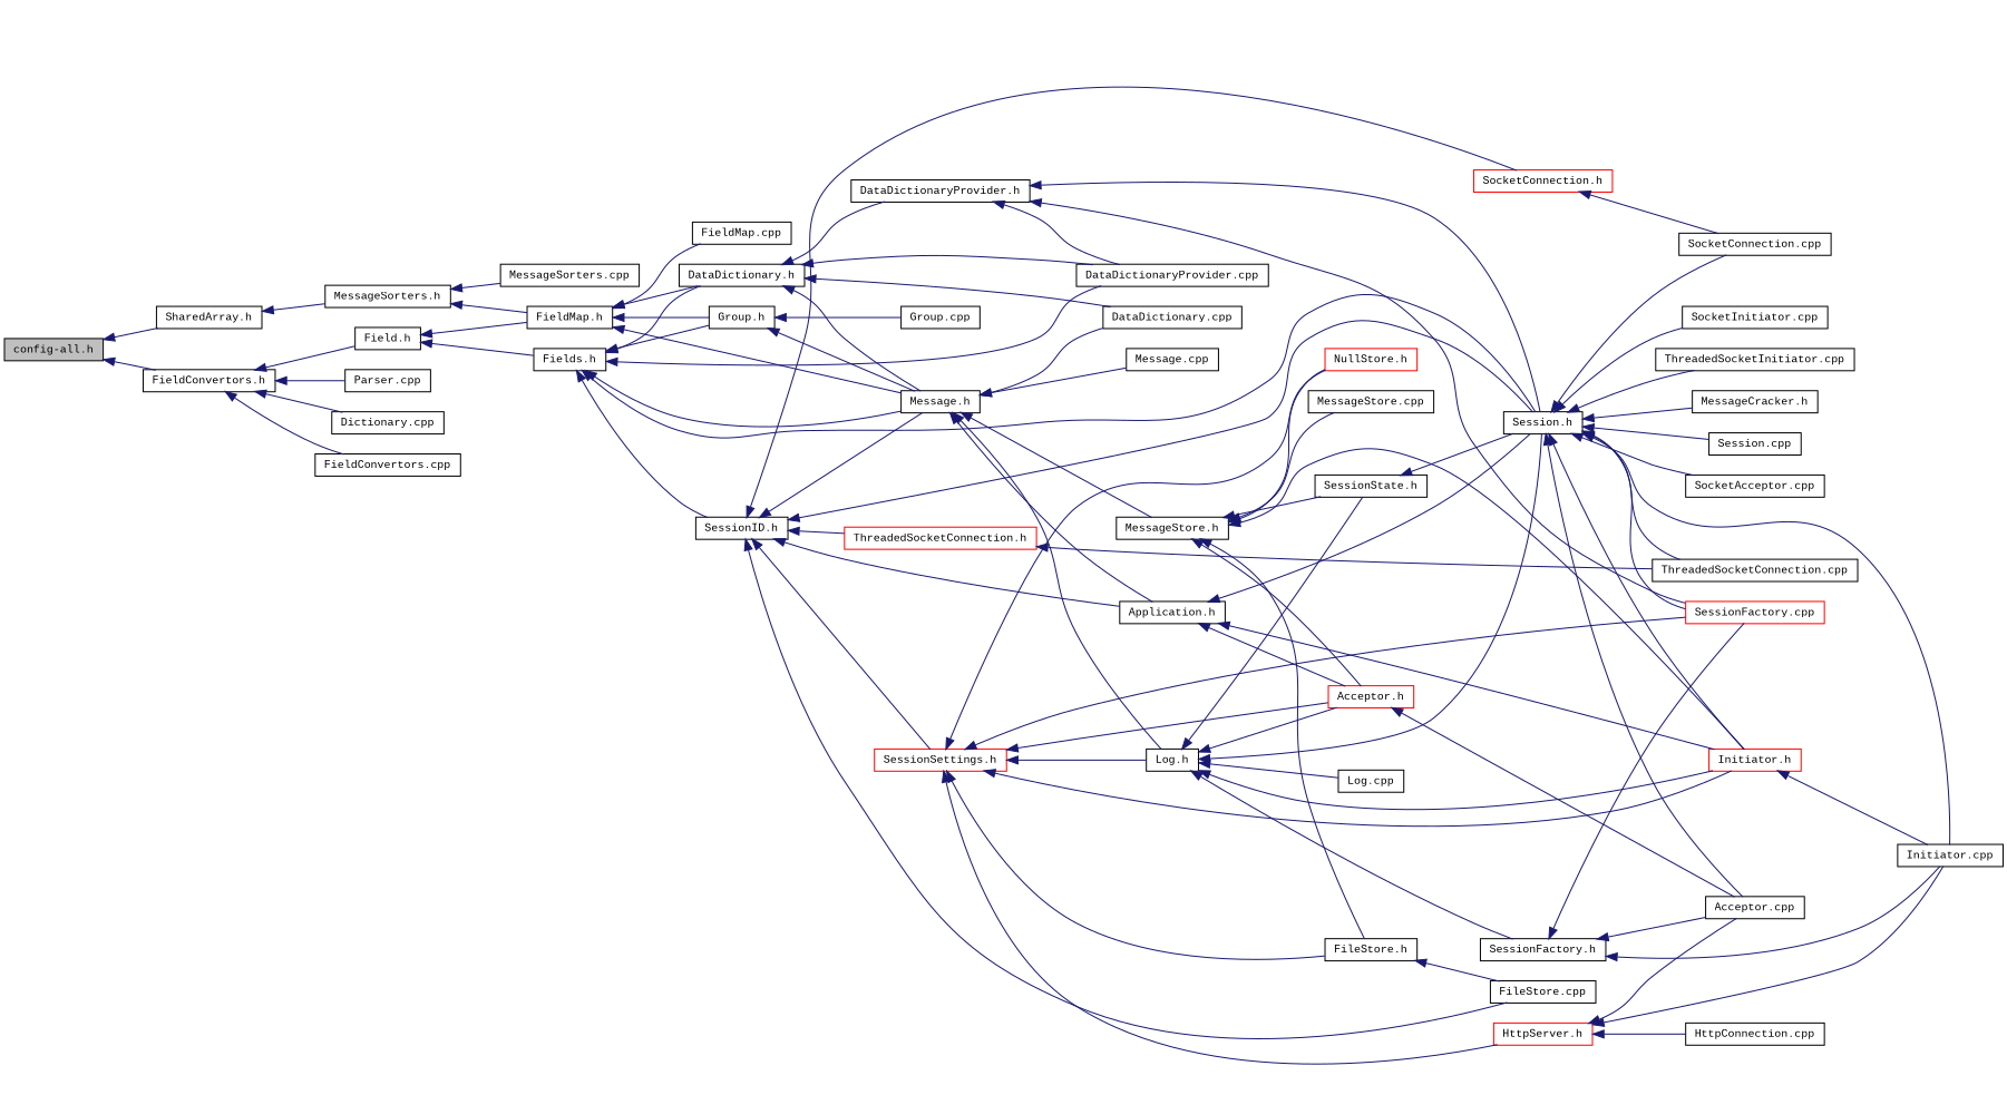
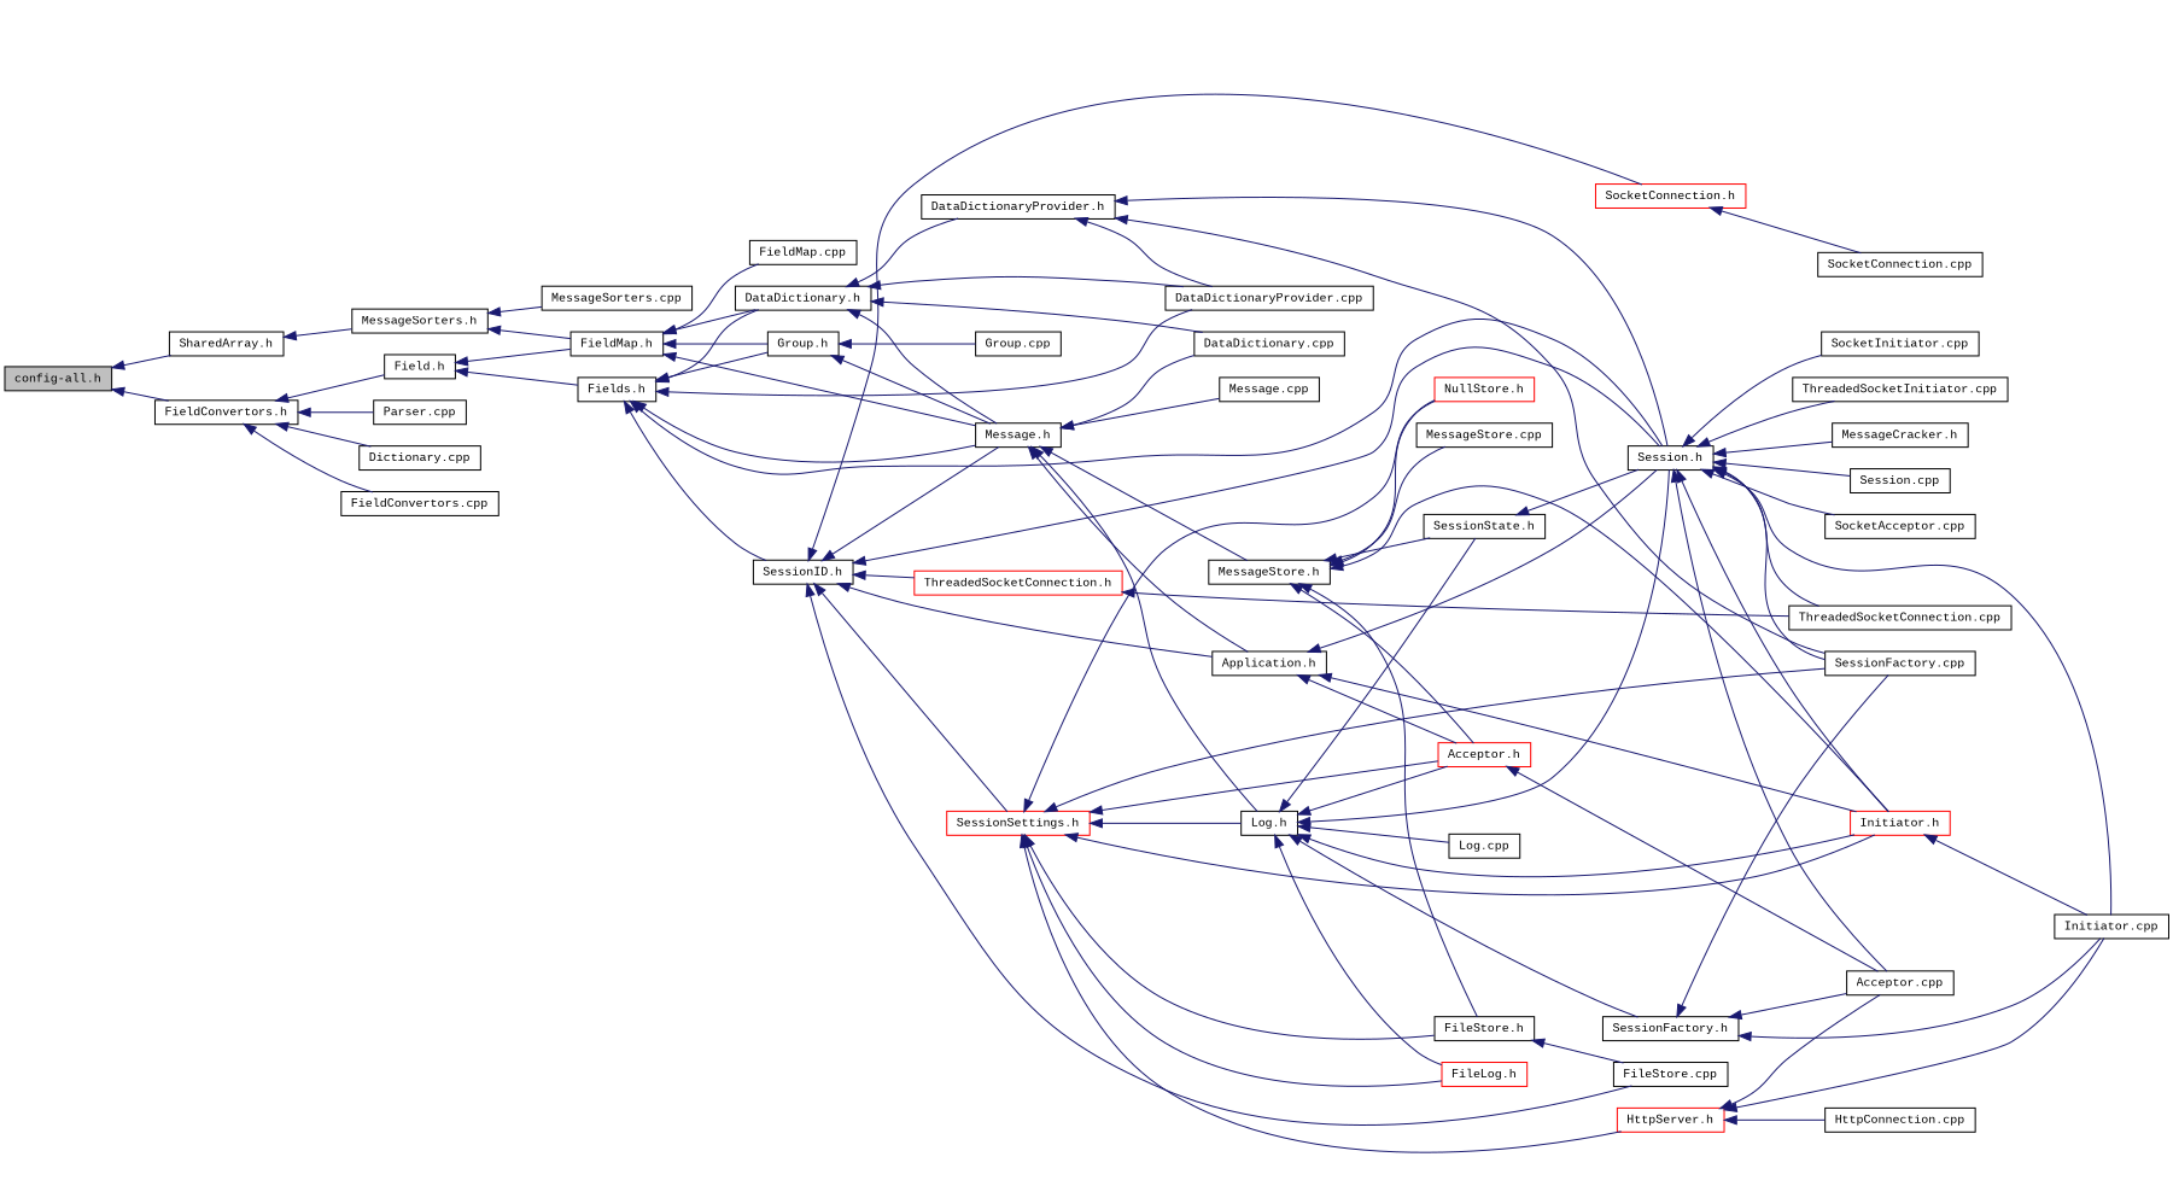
  digraph {
    fontname="Liberation Mono"
    rankdir=LR
    node [color=black fillcolor=white fontname="Liberation Mono" fontsize=10 shape=record style=filled]
    edge [color=midnightblue dir=back fontname="Liberation Mono" fontsize=10 labelfontname=Helvetica labelfontsize=10 style=solid]
    n1 [fillcolor=grey75 fontcolor=black height=0.2 label="config-all.h" width=0.4]
    n2 [height=0.2 label="FieldConvertors.h" width=0.4]
    n3 [height=0.2 label="SharedArray.h" width=0.4]
    n4 [height=0.2 label="Field.h" width=0.4]
    n5 [height=0.2 label="Dictionary.cpp" width=0.4]
    n6 [height=0.2 label="FieldConvertors.cpp" width=0.4]
    n7 [height=0.2 label="Parser.cpp" width=0.4]
    n8 [height=0.2 label="MessageSorters.h" width=0.4]
    n9 [height=0.2 label="FieldMap.h" width=0.4]
    n10 [height=0.2 label="Fields.h" width=0.4]
    n11 [height=0.2 label="Message.h" width=0.4]
    n12 [height=0.2 label="Group.h" width=0.4]
    n13 [height=0.2 label="DataDictionary.h" width=0.4]
    n14 [height=0.2 label="FieldMap.cpp" width=0.4]
    n15 [height=0.2 label="Session.h" width=0.4]
    n16 [height=0.2 label="DataDictionaryProvider.cpp" width=0.4]
    n17 [height=0.2 label="SessionID.h" width=0.4]
    n18 [height=0.2 label="Application.h" width=0.4]
    n19 [height=0.2 label="MessageStore.h" width=0.4]
    n20 [height=0.2 label="Log.h" width=0.4]
    n21 [height=0.2 label="DataDictionary.cpp" width=0.4]
    n22 [height=0.2 label="Message.cpp" width=0.4]
    n23 [height=0.2 label="Group.cpp" width=0.4]
    n24 [height=0.2 label="DataDictionaryProvider.h" width=0.4]
    n25 [color=red height=0.2 label="Acceptor.h" width=0.4]
    n26 [color=red height=0.2 label="Initiator.h" width=0.4]
    n27 [height=0.2 label="SessionState.h" width=0.4]
    n28 [height=0.2 label="FileStore.h" width=0.4]
    n29 [height=0.2 label="MessageStore.cpp" width=0.4]
    n30 [color=red height=0.2 label="NullStore.h" width=0.4]
    n31 [height=0.2 label="SessionFactory.h" width=0.4]
+   n32 [color=red height=0.2 label="FileLog.h" width=0.4]
    n33 [height=0.2 label="Log.cpp" width=0.4]
    n34 [height=0.2 label="Acceptor.cpp" width=0.4]
    n35 [height=0.2 label="Initiator.cpp" width=0.4]
    n36 [height=0.2 label="MessageCracker.h" width=0.4]
    n37 [height=0.2 label="Session.cpp" width=0.4]
-   n38 [color=red height=0.2 label="SessionFactory.cpp" width=0.4]
+   n38 [height=0.2 label="SessionFactory.cpp" width=0.4]
    n39 [height=0.2 label="SocketAcceptor.cpp" width=0.4]
    n40 [height=0.2 label="SocketConnection.cpp" width=0.4]
    n41 [height=0.2 label="SocketInitiator.cpp" width=0.4]
    n42 [height=0.2 label="ThreadedSocketConnection.cpp" width=0.4]
    n43 [height=0.2 label="ThreadedSocketInitiator.cpp" width=0.4]
    n44 [height=0.2 label="HttpConnection.cpp" width=0.4]
    n45 [height=0.2 label="FileStore.cpp" width=0.4]
    n46 [color=red height=0.2 label="SessionSettings.h" width=0.4]
    n47 [color=red height=0.2 label="SocketConnection.h" width=0.4]
    n48 [color=red height=0.2 label="ThreadedSocketConnection.h" width=0.4]
    n49 [color=red height=0.2 label="HttpServer.h" width=0.4]
    n50 [height=0.2 label="MessageSorters.cpp" width=0.4]
    n1 -> n2
    n1 -> n3
    n2 -> n4
    n2 -> n5
    n2 -> n6
    n2 -> n7
    n3 -> n8
    n4 -> n9
    n4 -> n10
    n8 -> n9
    n8 -> n50
    n9 -> n11
    n9 -> n12
    n9 -> n13
    n9 -> n14
    n10 -> n11
    n10 -> n12
    n10 -> n13
    n10 -> n15
    n10 -> n16
    n10 -> n17
    n11 -> n18
    n11 -> n19
    n11 -> n20
    n11 -> n21
    n11 -> n22
    n12 -> n11
    n12 -> n23
    n13 -> n11
    n13 -> n16
    n13 -> n21
    n13 -> n24
    n15 -> n26
    n15 -> n34
    n15 -> n35
    n15 -> n36
    n15 -> n37
    n15 -> n38
    n15 -> n39
-   n15 -> n40
    n15 -> n41
    n15 -> n42
    n15 -> n43
    n17 -> n11
    n17 -> n15
    n17 -> n18
    n17 -> n45
    n17 -> n46
    n17 -> n47
    n17 -> n48
    n18 -> n15
    n18 -> n25
    n18 -> n26
    n19 -> n25
    n19 -> n26
    n19 -> n27
    n19 -> n28
    n19 -> n29
    n19 -> n30
    n20 -> n15
    n20 -> n25
    n20 -> n26
    n20 -> n27
    n20 -> n31
+   n20 -> n32
    n20 -> n33
    n24 -> n15
    n24 -> n16
    n24 -> n38
    n25 -> n34
    n26 -> n35
    n27 -> n15
    n28 -> n45
    n31 -> n34
    n31 -> n35
    n31 -> n38
    n46 -> n20
    n46 -> n25
    n46 -> n26
    n46 -> n28
    n46 -> n30
+   n46 -> n32
    n46 -> n38
    n46 -> n49
    n47 -> n40
    n48 -> n42
    n49 -> n34
    n49 -> n35
    n49 -> n44
  }
